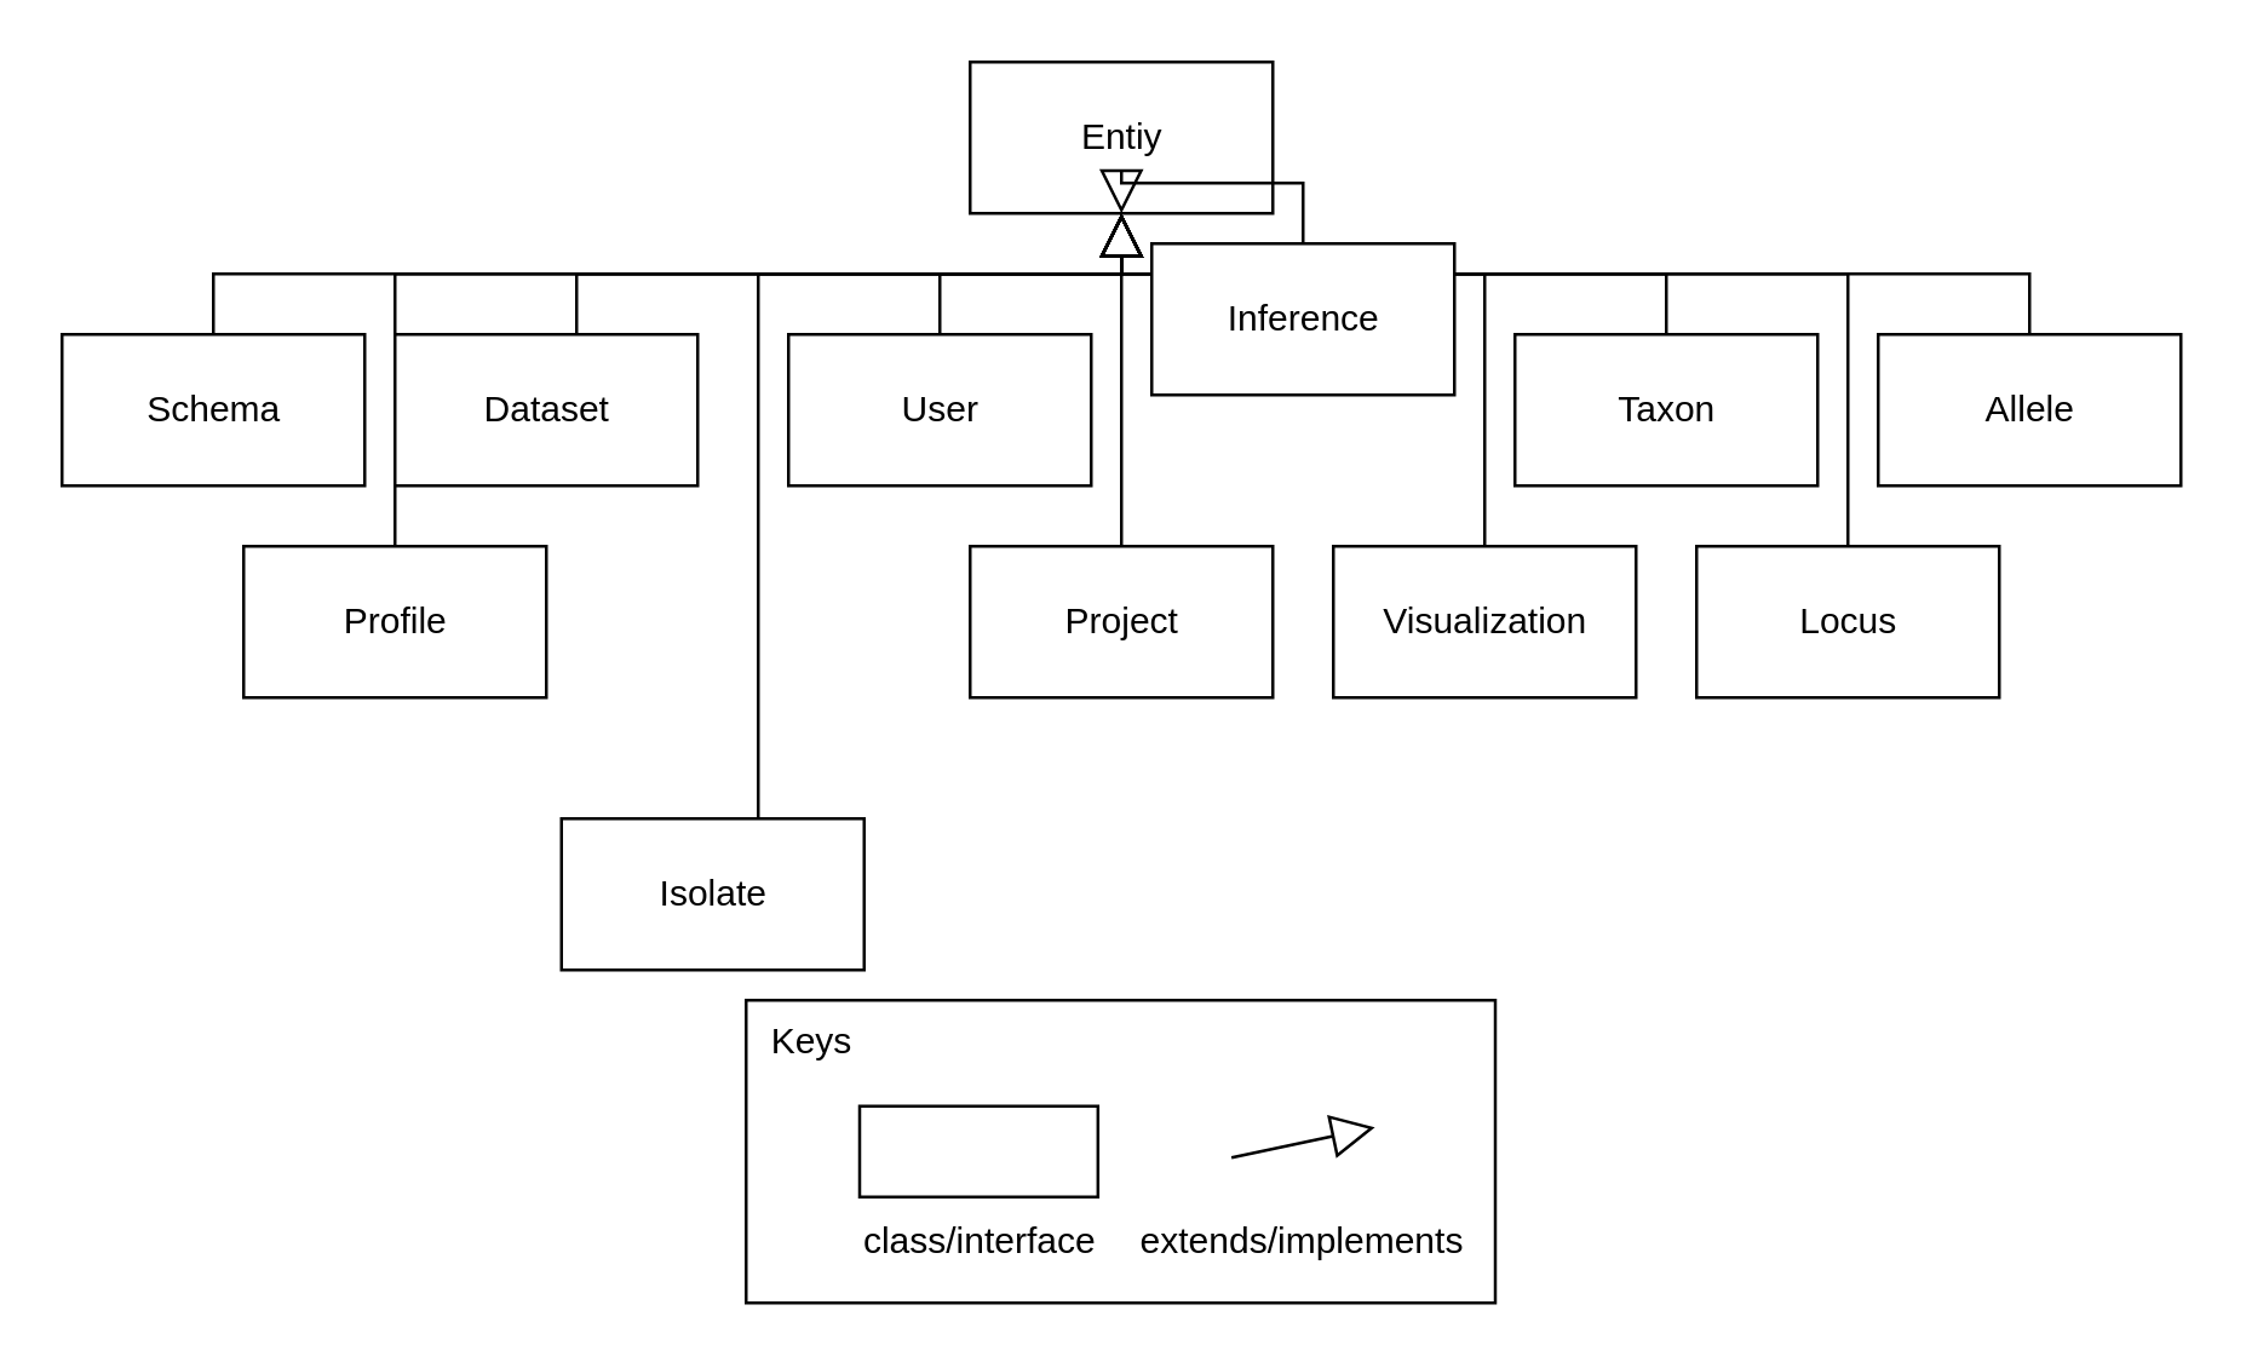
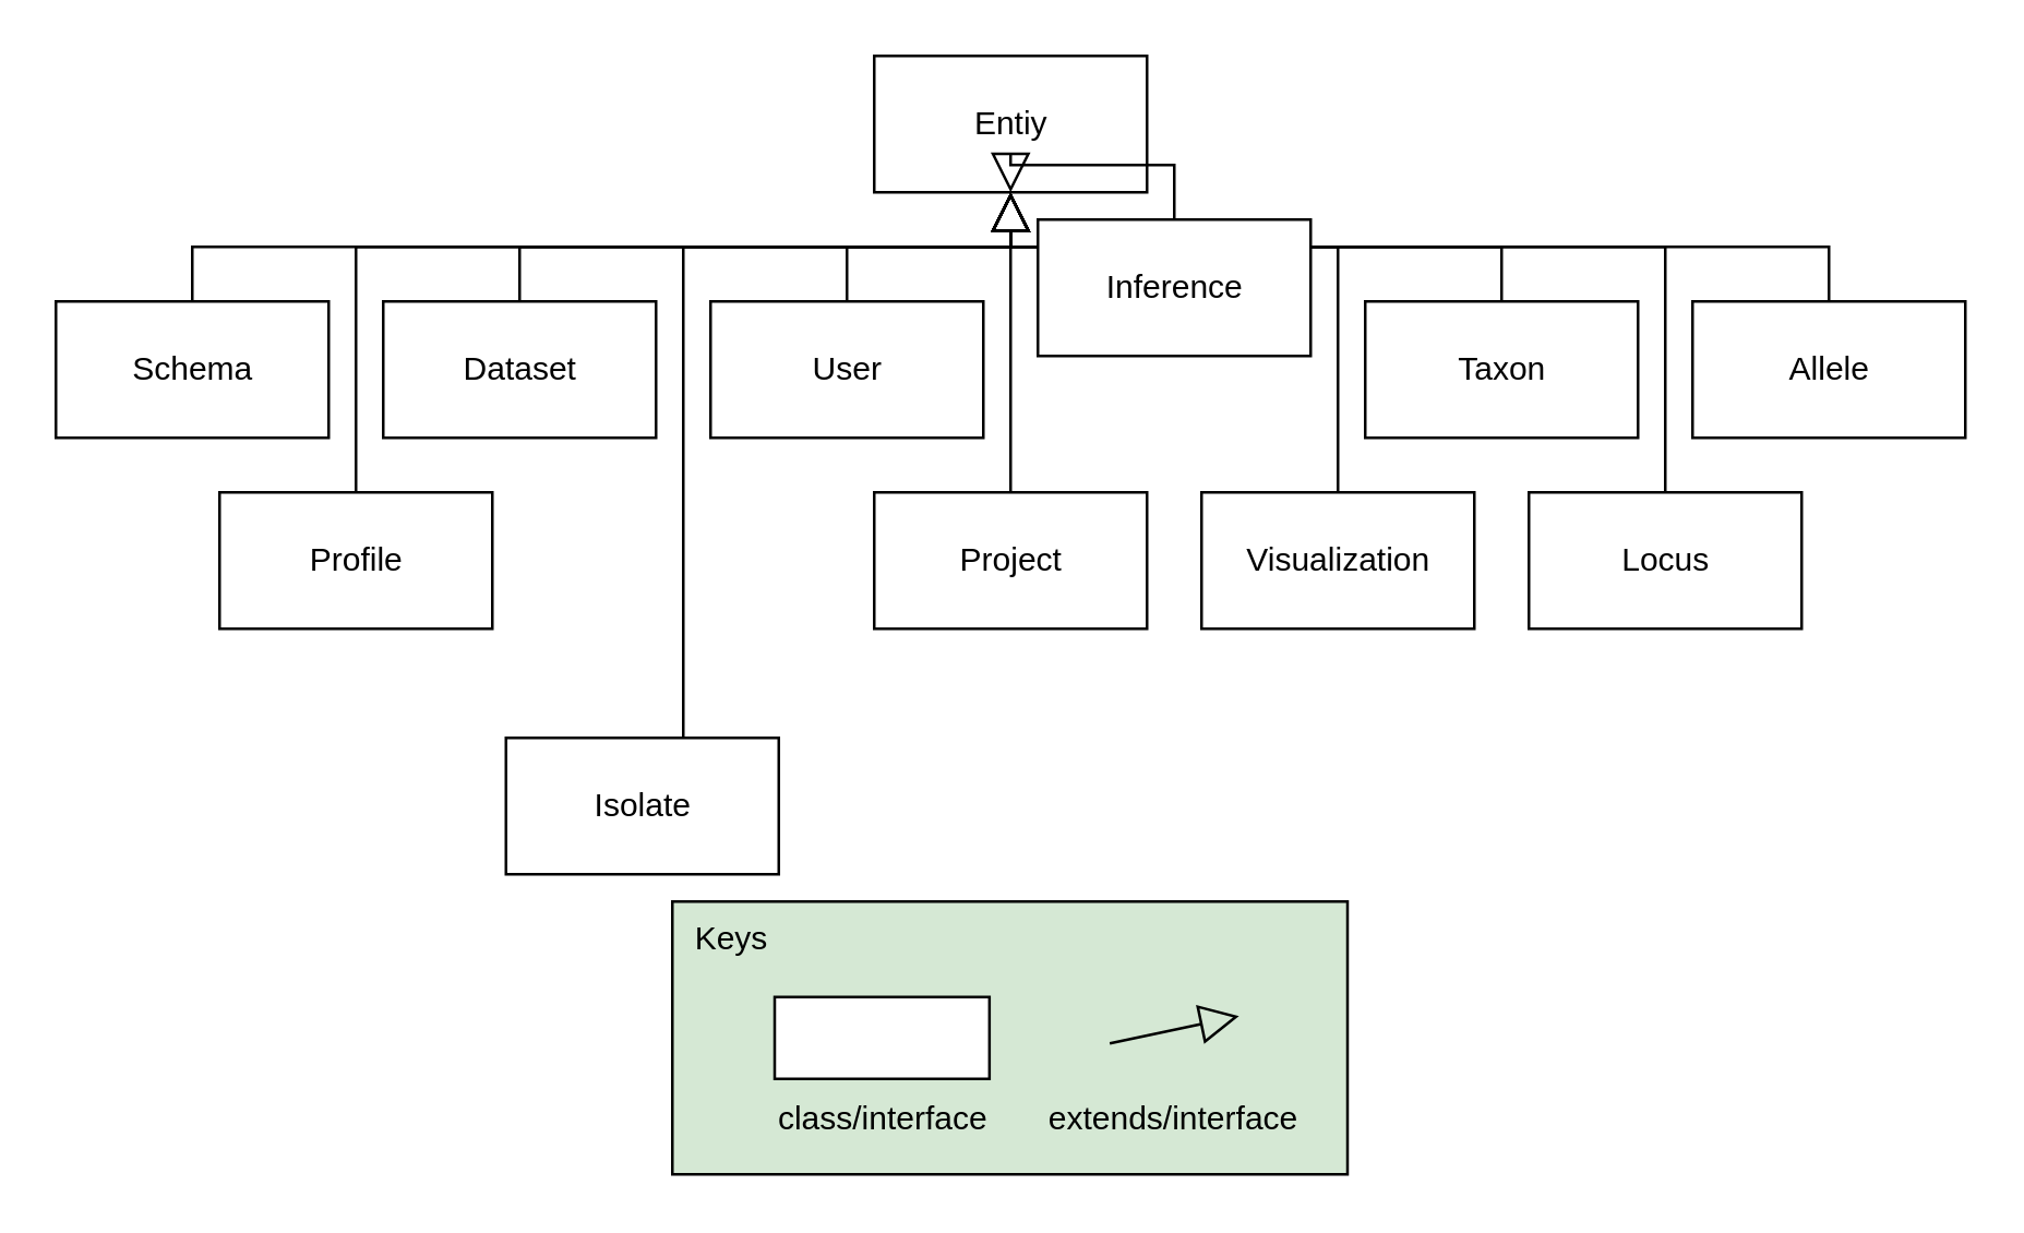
  <mxCell id="0" />
  <mxCell id="1" parent="0" />
  <mxCell id="2" value="Entiy" style="html=1;" parent="1" vertex="1"><mxGeometry x="320" y="20" width="100" height="50" as="geometry" /></mxCell>
  <mxCell id="3" style="edgeStyle=orthogonalEdgeStyle;rounded=0;orthogonalLoop=1;jettySize=auto;html=1;exitX=0.5;exitY=0;exitDx=0;exitDy=0;entryX=0.5;entryY=1;entryDx=0;entryDy=0;endArrow=block;endFill=0;endSize=12;" parent="1" source="4" target="2" edge="1"><mxGeometry relative="1" as="geometry" /></mxCell>
  <mxCell id="4" value="User" style="html=1;" parent="1" vertex="1"><mxGeometry x="260" y="110" width="100" height="50" as="geometry" /></mxCell>
  <mxCell id="5" style="edgeStyle=orthogonalEdgeStyle;rounded=0;orthogonalLoop=1;jettySize=auto;html=1;exitX=0.5;exitY=0;exitDx=0;exitDy=0;entryX=0.5;entryY=1;entryDx=0;entryDy=0;endArrow=block;endFill=0;endSize=12;" parent="1" source="6" target="2" edge="1"><mxGeometry relative="1" as="geometry" /></mxCell>
  <mxCell id="6" value="Project" style="html=1;" parent="1" vertex="1"><mxGeometry x="320" y="180" width="100" height="50" as="geometry" /></mxCell>
  <mxCell id="7" style="edgeStyle=orthogonalEdgeStyle;rounded=0;orthogonalLoop=1;jettySize=auto;html=1;exitX=0.5;exitY=0;exitDx=0;exitDy=0;entryX=0.5;entryY=1;entryDx=0;entryDy=0;endArrow=block;endFill=0;endSize=12;" parent="1" source="8" target="2" edge="1"><mxGeometry relative="1" as="geometry"><Array as="points"><mxPoint x="610" y="90" /><mxPoint x="370" y="90" /></Array></mxGeometry></mxCell>
  <mxCell id="8" value="Locus" style="html=1;" parent="1" vertex="1"><mxGeometry x="560" y="180" width="100" height="50" as="geometry" /></mxCell>
  <mxCell id="9" style="edgeStyle=orthogonalEdgeStyle;rounded=0;orthogonalLoop=1;jettySize=auto;html=1;exitX=0.5;exitY=0;exitDx=0;exitDy=0;entryX=0.5;entryY=1;entryDx=0;entryDy=0;endArrow=block;endFill=0;endSize=12;" parent="1" source="10" target="2" edge="1"><mxGeometry relative="1" as="geometry"><Array as="points"><mxPoint x="670" y="90" /><mxPoint x="370" y="90" /></Array></mxGeometry></mxCell>
  <mxCell id="10" value="Allele" style="html=1;" parent="1" vertex="1"><mxGeometry x="620" y="110" width="100" height="50" as="geometry" /></mxCell>
  <mxCell id="11" style="edgeStyle=orthogonalEdgeStyle;rounded=0;orthogonalLoop=1;jettySize=auto;html=1;exitX=0.5;exitY=0;exitDx=0;exitDy=0;entryX=0.5;entryY=1;entryDx=0;entryDy=0;endArrow=block;endFill=0;endSize=12;" parent="1" source="12" target="2" edge="1"><mxGeometry relative="1" as="geometry"><Array as="points"><mxPoint x="130" y="90" /><mxPoint x="370" y="90" /></Array></mxGeometry></mxCell>
  <mxCell id="12" value="Profile" style="html=1;" parent="1" vertex="1"><mxGeometry x="80" y="180" width="100" height="50" as="geometry" /></mxCell>
  <mxCell id="13" style="edgeStyle=orthogonalEdgeStyle;rounded=0;orthogonalLoop=1;jettySize=auto;html=1;exitX=0.5;exitY=0;exitDx=0;exitDy=0;entryX=0.5;entryY=1;entryDx=0;entryDy=0;endArrow=block;endFill=0;endSize=12;" parent="1" source="14" target="2" edge="1"><mxGeometry relative="1" as="geometry"><Array as="points"><mxPoint x="190" y="90" /><mxPoint x="370" y="90" /></Array></mxGeometry></mxCell>
- <mxCell id="14" value="Dataset" style="html=1;" parent="1" vertex="1"><mxGeometry x="130" y="110" width="100" height="50" as="geometry" /></mxCell>
+ <mxCell id="14" value="Dataset" style="html=1;" parent="1" vertex="1"><mxGeometry x="140" y="110" width="100" height="50" as="geometry" /></mxCell>
  <mxCell id="15" style="edgeStyle=orthogonalEdgeStyle;rounded=0;orthogonalLoop=1;jettySize=auto;html=1;exitX=0.5;exitY=0;exitDx=0;exitDy=0;entryX=0.5;entryY=1;entryDx=0;entryDy=0;endArrow=block;endFill=0;endSize=12;" parent="1" source="16" target="2" edge="1"><mxGeometry relative="1" as="geometry"><Array as="points"><mxPoint x="70" y="90" /><mxPoint x="370" y="90" /></Array></mxGeometry></mxCell>
  <mxCell id="16" value="Schema" style="html=1;" parent="1" vertex="1"><mxGeometry x="20" y="110" width="100" height="50" as="geometry" /></mxCell>
  <mxCell id="17" style="edgeStyle=orthogonalEdgeStyle;rounded=0;orthogonalLoop=1;jettySize=auto;html=1;exitX=0.5;exitY=0;exitDx=0;exitDy=0;entryX=0.5;entryY=1;entryDx=0;entryDy=0;endArrow=block;endFill=0;endSize=12;" parent="1" source="18" target="2" edge="1"><mxGeometry relative="1" as="geometry"><Array as="points"><mxPoint x="250" y="90" /><mxPoint x="370" y="90" /></Array></mxGeometry></mxCell>
  <mxCell id="18" value="Isolate" style="html=1;" parent="1" vertex="1"><mxGeometry x="185" y="270" width="100" height="50" as="geometry" /></mxCell>
  <mxCell id="19" style="edgeStyle=orthogonalEdgeStyle;rounded=0;orthogonalLoop=1;jettySize=auto;html=1;exitX=0.5;exitY=0;exitDx=0;exitDy=0;entryX=0.5;entryY=1;entryDx=0;entryDy=0;endArrow=block;endFill=0;endSize=12;" parent="1" source="20" target="2" edge="1"><mxGeometry relative="1" as="geometry"><Array as="points"><mxPoint x="490" y="90" /><mxPoint x="370" y="90" /></Array></mxGeometry></mxCell>
  <mxCell id="20" value="Visualization" style="html=1;" parent="1" vertex="1"><mxGeometry x="440" y="180" width="100" height="50" as="geometry" /></mxCell>
  <mxCell id="21" style="edgeStyle=orthogonalEdgeStyle;rounded=0;orthogonalLoop=1;jettySize=auto;html=1;exitX=0.5;exitY=0;exitDx=0;exitDy=0;entryX=0.5;entryY=1;entryDx=0;entryDy=0;endArrow=block;endFill=0;endSize=12;" parent="1" source="22" target="2" edge="1"><mxGeometry relative="1" as="geometry"><Array as="points"><mxPoint x="550" y="90" /><mxPoint x="370" y="90" /></Array></mxGeometry></mxCell>
  <mxCell id="22" value="Taxon" style="html=1;" parent="1" vertex="1"><mxGeometry x="500" y="110" width="100" height="50" as="geometry" /></mxCell>
  <mxCell id="23" style="edgeStyle=orthogonalEdgeStyle;rounded=0;orthogonalLoop=1;jettySize=auto;html=1;exitX=0.5;exitY=0;exitDx=0;exitDy=0;entryX=0.5;entryY=1;entryDx=0;entryDy=0;endArrow=block;endFill=0;endSize=12;" parent="1" source="24" target="2" edge="1"><mxGeometry relative="1" as="geometry" /></mxCell>
  <mxCell id="24" value="Inference" style="html=1;" parent="1" vertex="1"><mxGeometry x="380" y="80" width="100" height="50" as="geometry" /></mxCell>
  <mxCell id="25" value="" style="group" vertex="1" connectable="0" parent="1"><mxGeometry x="246" y="330" width="247.5" height="100" as="geometry" /></mxCell>
- <mxCell id="26" value="&amp;nbsp; Keys" style="rounded=0;whiteSpace=wrap;html=1;align=left;verticalAlign=top;" vertex="1" parent="25"><mxGeometry width="247.5" height="100" as="geometry" /></mxCell>
+ <mxCell id="26" value="&amp;nbsp; Keys" style="rounded=0;whiteSpace=wrap;html=1;align=left;verticalAlign=top;fillColor=#d5e8d4;" vertex="1" parent="25"><mxGeometry width="247.5" height="100" as="geometry" /></mxCell>
  <mxCell id="27" value="" style="endArrow=block;html=1;exitX=1;exitY=0.5;exitDx=0;exitDy=0;startArrow=none;startFill=0;endFill=0;endSize=12;" edge="1" parent="25"><mxGeometry width="50" height="50" relative="1" as="geometry"><mxPoint x="160.348" y="52" as="sourcePoint" /><mxPoint x="207.742" y="42" as="targetPoint" /></mxGeometry></mxCell>
- <mxCell id="28" value="extends/implements" style="text;html=1;strokeColor=none;fillColor=none;align=center;verticalAlign=middle;whiteSpace=wrap;rounded=0;" vertex="1" parent="25"><mxGeometry x="139.021" y="70" width="89.521" height="20" as="geometry" /></mxCell>
+ <mxCell id="28" value="extends/interface" style="text;html=1;strokeColor=none;fillColor=none;align=center;verticalAlign=middle;whiteSpace=wrap;rounded=0;" vertex="1" parent="25"><mxGeometry x="139.021" y="70" width="89.521" height="20" as="geometry" /></mxCell>
  <mxCell id="29" value="class/interface" style="text;html=1;strokeColor=none;fillColor=none;align=center;verticalAlign=middle;whiteSpace=wrap;rounded=0;" vertex="1" parent="25"><mxGeometry x="45.526" y="70" width="62.665" height="20" as="geometry" /></mxCell>
  <mxCell id="30" value="" style="rounded=0;whiteSpace=wrap;html=1;" vertex="1" parent="25"><mxGeometry x="37.501" y="35" width="78.726" height="30" as="geometry" /></mxCell>
